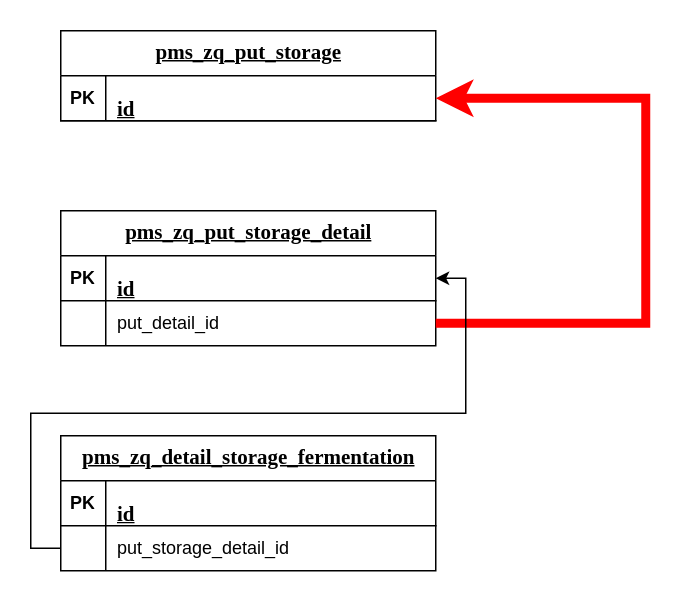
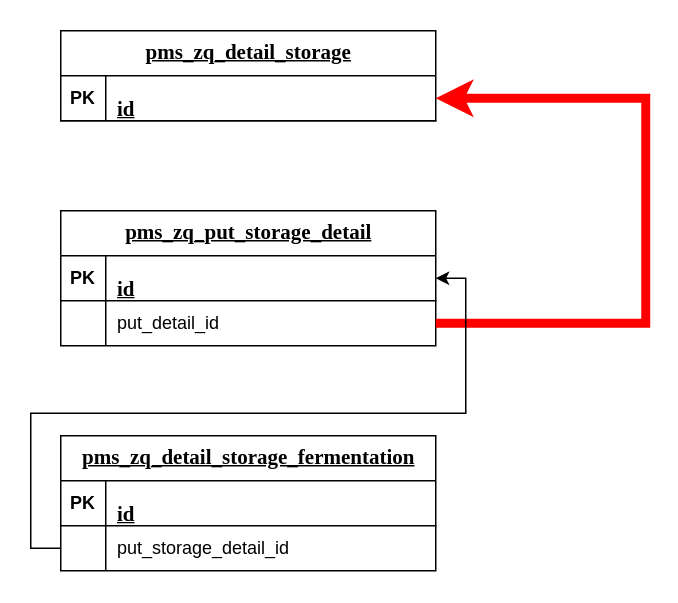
  <mxCell id="0" />
  <mxCell id="1" parent="0" />
- <mxCell id="2" value="&lt;p style=&quot;text-align: left;&quot; class=&quot;MsoNormal&quot;&gt;&lt;font face=&quot;Calibri&quot;&gt;&lt;span style=&quot;font-size: 14px; text-wrap-mode: wrap;&quot;&gt;&lt;u&gt;pms_zq_put_storage&lt;/u&gt;&lt;/span&gt;&lt;/font&gt;&lt;/p&gt;" style="shape=table;startSize=30;container=1;collapsible=1;childLayout=tableLayout;fixedRows=1;rowLines=0;fontStyle=1;align=center;resizeLast=1;html=1;" vertex="1" parent="1"><mxGeometry x="40" y="20" width="250" height="60" as="geometry" /></mxCell>
+ <mxCell id="2" value="&lt;p style=&quot;text-align: left;&quot; class=&quot;MsoNormal&quot;&gt;&lt;font face=&quot;Calibri&quot;&gt;&lt;span style=&quot;font-size: 14px; text-wrap-mode: wrap;&quot;&gt;&lt;u&gt;pms_zq_detail_storage&lt;/u&gt;&lt;/span&gt;&lt;/font&gt;&lt;/p&gt;" style="shape=table;startSize=30;container=1;collapsible=1;childLayout=tableLayout;fixedRows=1;rowLines=0;fontStyle=1;align=center;resizeLast=1;html=1;" vertex="1" parent="1"><mxGeometry x="40" y="20" width="250" height="60" as="geometry" /></mxCell>
  <mxCell id="3" value="" style="shape=tableRow;horizontal=0;startSize=0;swimlaneHead=0;swimlaneBody=0;fillColor=none;collapsible=0;dropTarget=0;points=[[0,0.5],[1,0.5]];portConstraint=eastwest;top=0;left=0;right=0;bottom=1;" vertex="1" parent="2"><mxGeometry y="30" width="250" height="30" as="geometry" /></mxCell>
  <mxCell id="4" value="PK" style="shape=partialRectangle;connectable=0;fillColor=none;top=0;left=0;bottom=0;right=0;fontStyle=1;overflow=hidden;whiteSpace=wrap;html=1;" vertex="1" parent="3"><mxGeometry width="30" height="30" as="geometry"><mxRectangle width="30" height="30" as="alternateBounds" /></mxGeometry></mxCell>
  <mxCell id="5" value="&lt;p class=&quot;MsoNormal&quot;&gt;&lt;font face=&quot;Calibri&quot;&gt;&lt;span style=&quot;font-size: 14px;&quot;&gt;id&lt;/span&gt;&lt;/font&gt;&lt;/p&gt;" style="shape=partialRectangle;connectable=0;fillColor=none;top=0;left=0;bottom=0;right=0;align=left;spacingLeft=6;fontStyle=5;overflow=hidden;whiteSpace=wrap;html=1;" vertex="1" parent="3"><mxGeometry x="30" width="220" height="30" as="geometry"><mxRectangle width="220" height="30" as="alternateBounds" /></mxGeometry></mxCell>
  <mxCell id="6" value="&lt;p style=&quot;text-align: left;&quot; class=&quot;MsoNormal&quot;&gt;&lt;font face=&quot;Calibri&quot;&gt;&lt;span style=&quot;font-size: 14px; text-wrap-mode: wrap;&quot;&gt;&lt;u&gt;pms_zq_put_storage_detail&lt;/u&gt;&lt;/span&gt;&lt;/font&gt;&lt;/p&gt;" style="shape=table;startSize=30;container=1;collapsible=1;childLayout=tableLayout;fixedRows=1;rowLines=0;fontStyle=1;align=center;resizeLast=1;html=1;" vertex="1" parent="1"><mxGeometry x="40" y="140" width="250" height="90" as="geometry" /></mxCell>
  <mxCell id="7" value="" style="shape=tableRow;horizontal=0;startSize=0;swimlaneHead=0;swimlaneBody=0;fillColor=none;collapsible=0;dropTarget=0;points=[[0,0.5],[1,0.5]];portConstraint=eastwest;top=0;left=0;right=0;bottom=1;" vertex="1" parent="6"><mxGeometry y="30" width="250" height="30" as="geometry" /></mxCell>
  <mxCell id="8" value="PK" style="shape=partialRectangle;connectable=0;fillColor=none;top=0;left=0;bottom=0;right=0;fontStyle=1;overflow=hidden;whiteSpace=wrap;html=1;" vertex="1" parent="7"><mxGeometry width="30" height="30" as="geometry"><mxRectangle width="30" height="30" as="alternateBounds" /></mxGeometry></mxCell>
  <mxCell id="9" value="&lt;p class=&quot;MsoNormal&quot;&gt;&lt;font face=&quot;Calibri&quot;&gt;&lt;span style=&quot;font-size: 14px;&quot;&gt;id&lt;/span&gt;&lt;/font&gt;&lt;/p&gt;" style="shape=partialRectangle;connectable=0;fillColor=none;top=0;left=0;bottom=0;right=0;align=left;spacingLeft=6;fontStyle=5;overflow=hidden;whiteSpace=wrap;html=1;" vertex="1" parent="7"><mxGeometry x="30" width="220" height="30" as="geometry"><mxRectangle width="220" height="30" as="alternateBounds" /></mxGeometry></mxCell>
  <mxCell id="10" value="" style="shape=tableRow;horizontal=0;startSize=0;swimlaneHead=0;swimlaneBody=0;fillColor=none;collapsible=0;dropTarget=0;points=[[0,0.5],[1,0.5]];portConstraint=eastwest;top=0;left=0;right=0;bottom=0;" vertex="1" parent="6"><mxGeometry y="60" width="250" height="30" as="geometry" /></mxCell>
  <mxCell id="11" value="" style="shape=partialRectangle;connectable=0;fillColor=none;top=0;left=0;bottom=0;right=0;editable=1;overflow=hidden;whiteSpace=wrap;html=1;" vertex="1" parent="10"><mxGeometry width="30" height="30" as="geometry"><mxRectangle width="30" height="30" as="alternateBounds" /></mxGeometry></mxCell>
  <mxCell id="12" value="put_detail_id" style="shape=partialRectangle;connectable=0;fillColor=none;top=0;left=0;bottom=0;right=0;align=left;spacingLeft=6;overflow=hidden;whiteSpace=wrap;html=1;" vertex="1" parent="10"><mxGeometry x="30" width="220" height="30" as="geometry"><mxRectangle width="220" height="30" as="alternateBounds" /></mxGeometry></mxCell>
  <mxCell id="13" value="&lt;p style=&quot;text-align: left;&quot; class=&quot;MsoNormal&quot;&gt;&lt;font face=&quot;Calibri&quot;&gt;&lt;span style=&quot;font-size: 14px; text-wrap-mode: wrap;&quot;&gt;&lt;u&gt;pms_zq_detail_storage_fermentation&lt;/u&gt;&lt;/span&gt;&lt;/font&gt;&lt;/p&gt;" style="shape=table;startSize=30;container=1;collapsible=1;childLayout=tableLayout;fixedRows=1;rowLines=0;fontStyle=1;align=center;resizeLast=1;html=1;" vertex="1" parent="1"><mxGeometry x="40" y="290" width="250" height="90" as="geometry" /></mxCell>
  <mxCell id="14" value="" style="shape=tableRow;horizontal=0;startSize=0;swimlaneHead=0;swimlaneBody=0;fillColor=none;collapsible=0;dropTarget=0;points=[[0,0.5],[1,0.5]];portConstraint=eastwest;top=0;left=0;right=0;bottom=1;" vertex="1" parent="13"><mxGeometry y="30" width="250" height="30" as="geometry" /></mxCell>
  <mxCell id="15" value="PK" style="shape=partialRectangle;connectable=0;fillColor=none;top=0;left=0;bottom=0;right=0;fontStyle=1;overflow=hidden;whiteSpace=wrap;html=1;" vertex="1" parent="14"><mxGeometry width="30" height="30" as="geometry"><mxRectangle width="30" height="30" as="alternateBounds" /></mxGeometry></mxCell>
  <mxCell id="16" value="&lt;p class=&quot;MsoNormal&quot;&gt;&lt;font face=&quot;Calibri&quot;&gt;&lt;span style=&quot;font-size: 14px;&quot;&gt;id&lt;/span&gt;&lt;/font&gt;&lt;/p&gt;" style="shape=partialRectangle;connectable=0;fillColor=none;top=0;left=0;bottom=0;right=0;align=left;spacingLeft=6;fontStyle=5;overflow=hidden;whiteSpace=wrap;html=1;" vertex="1" parent="14"><mxGeometry x="30" width="220" height="30" as="geometry"><mxRectangle width="220" height="30" as="alternateBounds" /></mxGeometry></mxCell>
  <mxCell id="17" value="" style="shape=tableRow;horizontal=0;startSize=0;swimlaneHead=0;swimlaneBody=0;fillColor=none;collapsible=0;dropTarget=0;points=[[0,0.5],[1,0.5]];portConstraint=eastwest;top=0;left=0;right=0;bottom=0;" vertex="1" parent="13"><mxGeometry y="60" width="250" height="30" as="geometry" /></mxCell>
  <mxCell id="18" value="" style="shape=partialRectangle;connectable=0;fillColor=none;top=0;left=0;bottom=0;right=0;editable=1;overflow=hidden;whiteSpace=wrap;html=1;" vertex="1" parent="17"><mxGeometry width="30" height="30" as="geometry"><mxRectangle width="30" height="30" as="alternateBounds" /></mxGeometry></mxCell>
  <mxCell id="19" value="put_storage_detail_id" style="shape=partialRectangle;connectable=0;fillColor=none;top=0;left=0;bottom=0;right=0;align=left;spacingLeft=6;overflow=hidden;whiteSpace=wrap;html=1;" vertex="1" parent="17"><mxGeometry x="30" width="220" height="30" as="geometry"><mxRectangle width="220" height="30" as="alternateBounds" /></mxGeometry></mxCell>
  <mxCell id="20" style="edgeStyle=orthogonalEdgeStyle;rounded=0;orthogonalLoop=1;jettySize=auto;html=1;exitX=1;exitY=0.5;exitDx=0;exitDy=0;entryX=1;entryY=0.5;entryDx=0;entryDy=0;strokeColor=#FF0000;strokeWidth=6;" edge="1" parent="1" source="10" target="3"><mxGeometry relative="1" as="geometry"><Array as="points"><mxPoint x="430" y="215" /><mxPoint x="430" y="65" /></Array></mxGeometry></mxCell>
  <mxCell id="21" style="edgeStyle=orthogonalEdgeStyle;rounded=0;orthogonalLoop=1;jettySize=auto;html=1;exitX=0;exitY=0.5;exitDx=0;exitDy=0;" edge="1" parent="1" source="17" target="7"><mxGeometry relative="1" as="geometry"><Array as="points"><mxPoint x="20" y="365" /><mxPoint x="20" y="275" /><mxPoint x="310" y="275" /><mxPoint x="310" y="185" /></Array></mxGeometry></mxCell>
